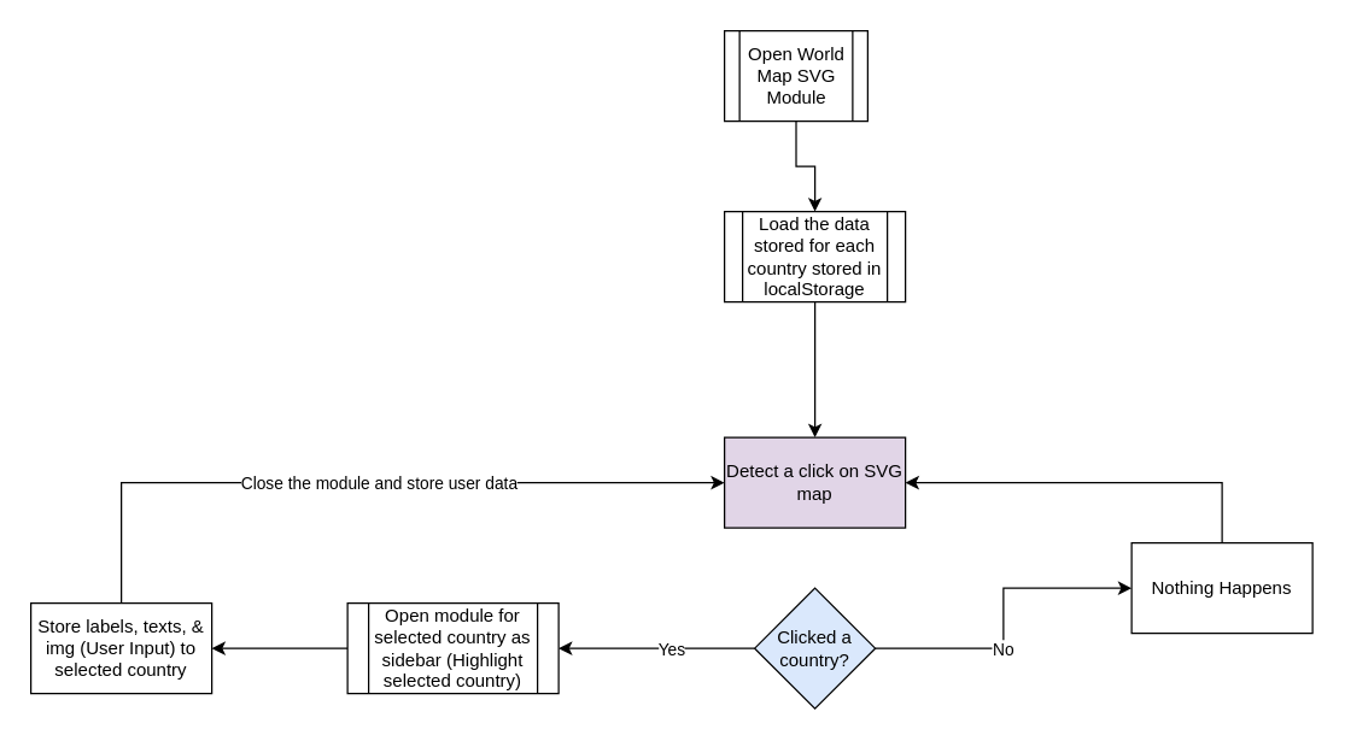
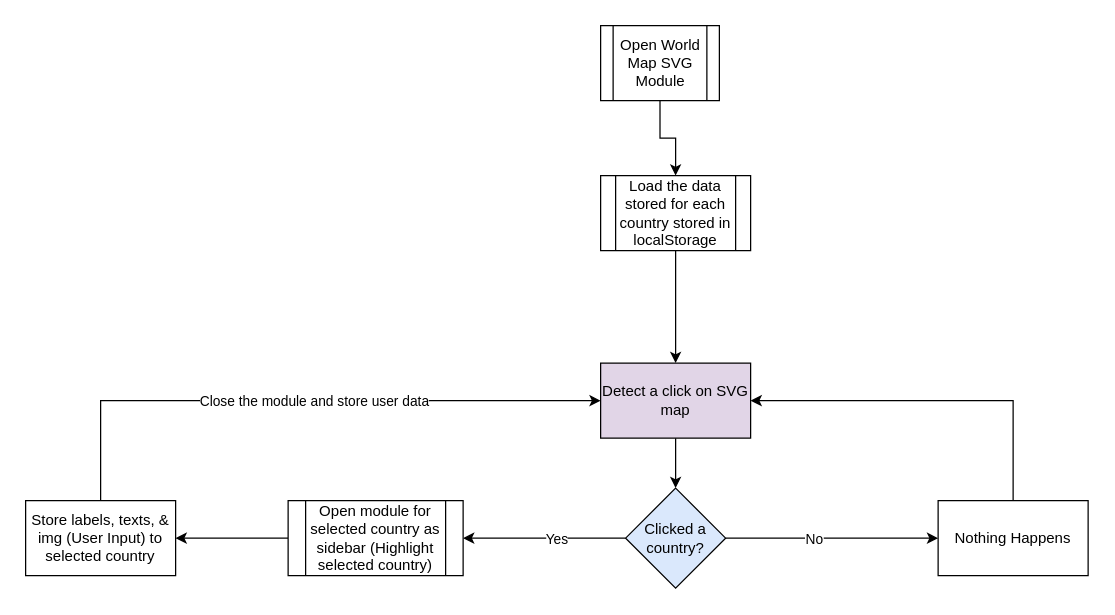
  <mxCell id="0" />
  <mxCell id="1" parent="0" />
  <mxCell id="2" style="edgeStyle=orthogonalEdgeStyle;rounded=0;orthogonalLoop=1;jettySize=auto;html=1;entryX=0.5;entryY=0;entryDx=0;entryDy=0;" edge="1" parent="1" source="3" target="19"><mxGeometry relative="1" as="geometry" /></mxCell>
  <mxCell id="3" value="Open World Map SVG Module" style="shape=process;whiteSpace=wrap;html=1;backgroundOutline=1;" vertex="1" parent="1"><mxGeometry x="480" y="20" width="95" height="60" as="geometry" /></mxCell>
+ <mxCell id="4" style="edgeStyle=orthogonalEdgeStyle;rounded=0;orthogonalLoop=1;jettySize=auto;html=1;entryX=0.5;entryY=0;entryDx=0;entryDy=0;" edge="1" parent="1" source="5" target="10"><mxGeometry relative="1" as="geometry" /></mxCell>
  <mxCell id="5" value="Detect a click on SVG map" style="rounded=0;whiteSpace=wrap;html=1;fillColor=#e1d5e7;" vertex="1" parent="1"><mxGeometry x="480" y="290" width="120" height="60" as="geometry" /></mxCell>
  <mxCell id="6" style="edgeStyle=orthogonalEdgeStyle;rounded=0;orthogonalLoop=1;jettySize=auto;html=1;entryX=0;entryY=0.5;entryDx=0;entryDy=0;" edge="1" parent="1" source="10" target="12"><mxGeometry relative="1" as="geometry" /></mxCell>
  <mxCell id="7" value="No" style="edgeLabel;html=1;align=center;verticalAlign=middle;resizable=0;points=[];" vertex="1" connectable="0" parent="6"><mxGeometry x="-0.274" y="-8" relative="1" as="geometry"><mxPoint x="8" y="-8" as="offset" /></mxGeometry></mxCell>
  <mxCell id="8" value="" style="edgeStyle=orthogonalEdgeStyle;rounded=0;orthogonalLoop=1;jettySize=auto;html=1;entryX=1;entryY=0.5;entryDx=0;entryDy=0;" edge="1" parent="1" source="10" target="14"><mxGeometry relative="1" as="geometry"><mxPoint x="370" y="425" as="targetPoint" /></mxGeometry></mxCell>
  <mxCell id="9" value="Yes" style="edgeLabel;html=1;align=center;verticalAlign=middle;resizable=0;points=[];" vertex="1" connectable="0" parent="8"><mxGeometry x="-0.142" y="2" relative="1" as="geometry"><mxPoint y="-2" as="offset" /></mxGeometry></mxCell>
  <mxCell id="10" value="Clicked a country?" style="rhombus;whiteSpace=wrap;html=1;fillColor=#dae8fc;" vertex="1" parent="1"><mxGeometry x="500" y="390" width="80" height="80" as="geometry" /></mxCell>
  <mxCell id="11" style="edgeStyle=orthogonalEdgeStyle;rounded=0;orthogonalLoop=1;jettySize=auto;html=1;entryX=1;entryY=0.5;entryDx=0;entryDy=0;" edge="1" parent="1" source="12" target="5"><mxGeometry relative="1" as="geometry"><Array as="points"><mxPoint x="810" y="320" /></Array></mxGeometry></mxCell>
- <mxCell id="12" value="Nothing Happens" style="rounded=0;whiteSpace=wrap;html=1;" vertex="1" parent="1"><mxGeometry x="750" y="360" width="120" height="60" as="geometry" /></mxCell>
+ <mxCell id="12" value="Nothing Happens" style="rounded=0;whiteSpace=wrap;html=1;" vertex="1" parent="1"><mxGeometry x="750" y="400" width="120" height="60" as="geometry" /></mxCell>
  <mxCell id="13" style="edgeStyle=orthogonalEdgeStyle;rounded=0;orthogonalLoop=1;jettySize=auto;html=1;entryX=1;entryY=0.5;entryDx=0;entryDy=0;" edge="1" parent="1" source="14" target="17"><mxGeometry relative="1" as="geometry" /></mxCell>
  <mxCell id="14" value="Open module for selected country as sidebar (Highlight selected country)" style="shape=process;whiteSpace=wrap;html=1;backgroundOutline=1;" vertex="1" parent="1"><mxGeometry x="230" y="400" width="140" height="60" as="geometry" /></mxCell>
  <mxCell id="15" style="edgeStyle=orthogonalEdgeStyle;rounded=0;orthogonalLoop=1;jettySize=auto;html=1;entryX=0;entryY=0.5;entryDx=0;entryDy=0;exitX=0.5;exitY=0;exitDx=0;exitDy=0;" edge="1" parent="1" source="17" target="5"><mxGeometry relative="1" as="geometry"><mxPoint x="30" y="330" as="sourcePoint" /><Array as="points"><mxPoint x="80" y="320" /></Array></mxGeometry></mxCell>
  <mxCell id="16" value="Close the module and store user data" style="edgeLabel;html=1;align=center;verticalAlign=middle;resizable=0;points=[];" vertex="1" connectable="0" parent="15"><mxGeometry x="-0.153" y="-4" relative="1" as="geometry"><mxPoint x="47" y="-4" as="offset" /></mxGeometry></mxCell>
  <mxCell id="17" value="Store labels, texts, &amp;amp; img (User Input) to selected country" style="rounded=0;whiteSpace=wrap;html=1;" vertex="1" parent="1"><mxGeometry x="20" y="400" width="120" height="60" as="geometry" /></mxCell>
  <mxCell id="18" style="edgeStyle=orthogonalEdgeStyle;rounded=0;orthogonalLoop=1;jettySize=auto;html=1;entryX=0.5;entryY=0;entryDx=0;entryDy=0;" edge="1" parent="1" source="19" target="5"><mxGeometry relative="1" as="geometry" /></mxCell>
  <mxCell id="19" value="Load the data stored for each country stored in localStorage" style="shape=process;whiteSpace=wrap;html=1;backgroundOutline=1;" vertex="1" parent="1"><mxGeometry x="480" y="140" width="120" height="60" as="geometry" /></mxCell>
